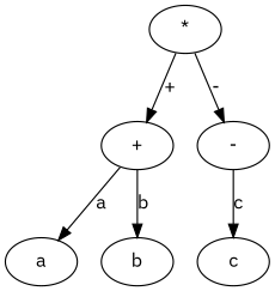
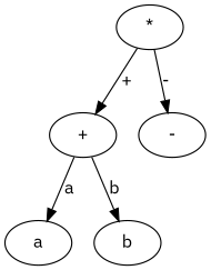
  digraph {
    fontname="IBM Plex Sans"
    node [fontname="IBM Plex Sans"]
    edge [fontname="IBM Plex Sans"]
    n1 [label="*"]
    n2 [label="+"]
    n3 [label="-"]
    n4 [label=a]
    n5 [label=b]
-   n6 [label=c]
    n1 -> n2 [label="+"]
    n1 -> n3 [label="-"]
    n2 -> n4 [label=a]
    n2 -> n5 [label=b]
-   n3 -> n6 [label=c]
  }
